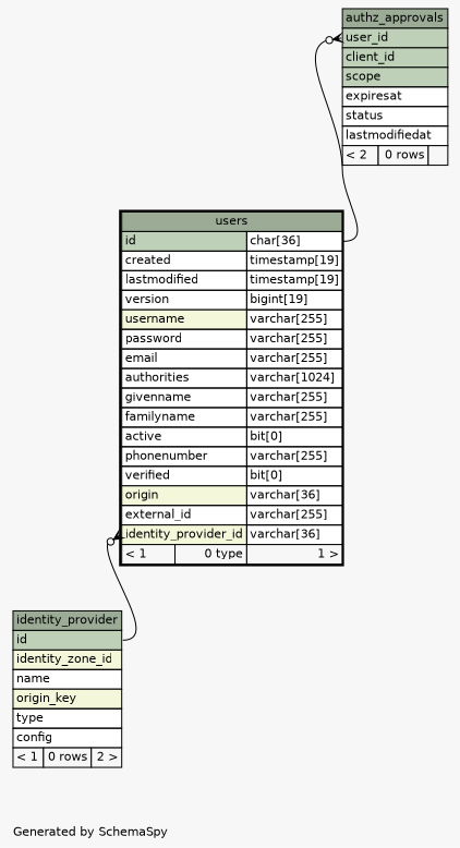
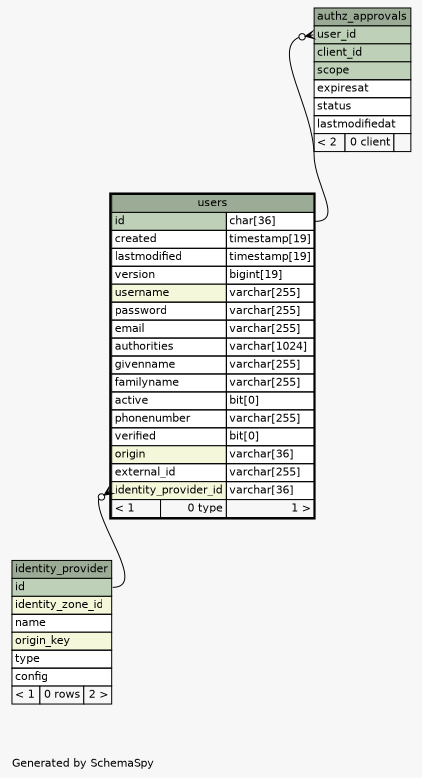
  digraph {
    bgcolor="#f7f7f7"
    fontname=Helvetica
    fontsize=11
    label="\nGenerated by SchemaSpy"
    labeljust=l
    nodesep=0.18
    rankdir=TB
    ranksep=0.46
    node [fontname=Helvetica fontsize=11 shape=plaintext]
    edge [arrowhead=none arrowsize=0.8 arrowtail=crowodot dir=back]
-   n1 [label=<     <TABLE BORDER="0" CELLBORDER="1" CELLSPACING="0" BGCOLOR="#ffffff">       <TR><TD COLSPAN="3" BGCOLOR="#9bab96" ALIGN="CENTER">authz_approvals</TD></TR>       <TR><TD PORT="user_id" COLSPAN="3" BGCOLOR="#bed1b8" ALIGN="LEFT">user_id</TD></TR>       <TR><TD PORT="client_id" COLSPAN="3" BGCOLOR="#bed1b8" ALIGN="LEFT">client_id</TD></TR>       <TR><TD PORT="scope" COLSPAN="3" BGCOLOR="#bed1b8" ALIGN="LEFT">scope</TD></TR>       <TR><TD PORT="expiresat" COLSPAN="3" ALIGN="LEFT">expiresat</TD></TR>       <TR><TD PORT="status" COLSPAN="3" ALIGN="LEFT">status</TD></TR>       <TR><TD PORT="lastmodifiedat" COLSPAN="3" ALIGN="LEFT">lastmodifiedat</TD></TR>       <TR><TD ALIGN="LEFT" BGCOLOR="#f7f7f7">&lt; 2</TD><TD ALIGN="RIGHT" BGCOLOR="#f7f7f7">0 rows</TD><TD ALIGN="RIGHT" BGCOLOR="#f7f7f7">  </TD></TR>     </TABLE>>]
+   n1 [label=<     <TABLE BORDER="0" CELLBORDER="1" CELLSPACING="0" BGCOLOR="#ffffff">       <TR><TD COLSPAN="3" BGCOLOR="#9bab96" ALIGN="CENTER">authz_approvals</TD></TR>       <TR><TD PORT="user_id" COLSPAN="3" BGCOLOR="#bed1b8" ALIGN="LEFT">user_id</TD></TR>       <TR><TD PORT="client_id" COLSPAN="3" BGCOLOR="#bed1b8" ALIGN="LEFT">client_id</TD></TR>       <TR><TD PORT="scope" COLSPAN="3" BGCOLOR="#bed1b8" ALIGN="LEFT">scope</TD></TR>       <TR><TD PORT="expiresat" COLSPAN="3" ALIGN="LEFT">expiresat</TD></TR>       <TR><TD PORT="status" COLSPAN="3" ALIGN="LEFT">status</TD></TR>       <TR><TD PORT="lastmodifiedat" COLSPAN="3" ALIGN="LEFT">lastmodifiedat</TD></TR>       <TR><TD ALIGN="LEFT" BGCOLOR="#f7f7f7">&lt; 2</TD><TD ALIGN="RIGHT" BGCOLOR="#f7f7f7">0 client</TD><TD ALIGN="RIGHT" BGCOLOR="#f7f7f7">  </TD></TR>     </TABLE>>]
    n2 [label=<     <TABLE BORDER="2" CELLBORDER="1" CELLSPACING="0" BGCOLOR="#ffffff">       <TR><TD COLSPAN="3" BGCOLOR="#9bab96" ALIGN="CENTER">users</TD></TR>       <TR><TD PORT="id" COLSPAN="2" BGCOLOR="#bed1b8" ALIGN="LEFT">id</TD><TD PORT="id.type" ALIGN="LEFT">char[36]</TD></TR>       <TR><TD PORT="created" COLSPAN="2" ALIGN="LEFT">created</TD><TD PORT="created.type" ALIGN="LEFT">timestamp[19]</TD></TR>       <TR><TD PORT="lastmodified" COLSPAN="2" ALIGN="LEFT">lastmodified</TD><TD PORT="lastmodified.type" ALIGN="LEFT">timestamp[19]</TD></TR>       <TR><TD PORT="version" COLSPAN="2" ALIGN="LEFT">version</TD><TD PORT="version.type" ALIGN="LEFT">bigint[19]</TD></TR>       <TR><TD PORT="username" COLSPAN="2" BGCOLOR="#f4f7da" ALIGN="LEFT">username</TD><TD PORT="username.type" ALIGN="LEFT">varchar[255]</TD></TR>       <TR><TD PORT="password" COLSPAN="2" ALIGN="LEFT">password</TD><TD PORT="password.type" ALIGN="LEFT">varchar[255]</TD></TR>       <TR><TD PORT="email" COLSPAN="2" ALIGN="LEFT">email</TD><TD PORT="email.type" ALIGN="LEFT">varchar[255]</TD></TR>       <TR><TD PORT="authorities" COLSPAN="2" ALIGN="LEFT">authorities</TD><TD PORT="authorities.type" ALIGN="LEFT">varchar[1024]</TD></TR>       <TR><TD PORT="givenname" COLSPAN="2" ALIGN="LEFT">givenname</TD><TD PORT="givenname.type" ALIGN="LEFT">varchar[255]</TD></TR>       <TR><TD PORT="familyname" COLSPAN="2" ALIGN="LEFT">familyname</TD><TD PORT="familyname.type" ALIGN="LEFT">varchar[255]</TD></TR>       <TR><TD PORT="active" COLSPAN="2" ALIGN="LEFT">active</TD><TD PORT="active.type" ALIGN="LEFT">bit[0]</TD></TR>       <TR><TD PORT="phonenumber" COLSPAN="2" ALIGN="LEFT">phonenumber</TD><TD PORT="phonenumber.type" ALIGN="LEFT">varchar[255]</TD></TR>       <TR><TD PORT="verified" COLSPAN="2" ALIGN="LEFT">verified</TD><TD PORT="verified.type" ALIGN="LEFT">bit[0]</TD></TR>       <TR><TD PORT="origin" COLSPAN="2" BGCOLOR="#f4f7da" ALIGN="LEFT">origin</TD><TD PORT="origin.type" ALIGN="LEFT">varchar[36]</TD></TR>       <TR><TD PORT="external_id" COLSPAN="2" ALIGN="LEFT">external_id</TD><TD PORT="external_id.type" ALIGN="LEFT">varchar[255]</TD></TR>       <TR><TD PORT="identity_provider_id" COLSPAN="2" BGCOLOR="#f4f7da" ALIGN="LEFT">identity_provider_id</TD><TD PORT="identity_provider_id.type" ALIGN="LEFT">varchar[36]</TD></TR>       <TR><TD ALIGN="LEFT" BGCOLOR="#f7f7f7">&lt; 1</TD><TD ALIGN="RIGHT" BGCOLOR="#f7f7f7">0 type</TD><TD ALIGN="RIGHT" BGCOLOR="#f7f7f7">1 &gt;</TD></TR>     </TABLE>>]
    n3 [label=<     <TABLE BORDER="0" CELLBORDER="1" CELLSPACING="0" BGCOLOR="#ffffff">       <TR><TD COLSPAN="3" BGCOLOR="#9bab96" ALIGN="CENTER">identity_provider</TD></TR>       <TR><TD PORT="id" COLSPAN="3" BGCOLOR="#bed1b8" ALIGN="LEFT">id</TD></TR>       <TR><TD PORT="identity_zone_id" COLSPAN="3" BGCOLOR="#f4f7da" ALIGN="LEFT">identity_zone_id</TD></TR>       <TR><TD PORT="name" COLSPAN="3" ALIGN="LEFT">name</TD></TR>       <TR><TD PORT="origin_key" COLSPAN="3" BGCOLOR="#f4f7da" ALIGN="LEFT">origin_key</TD></TR>       <TR><TD PORT="type" COLSPAN="3" ALIGN="LEFT">type</TD></TR>       <TR><TD PORT="config" COLSPAN="3" ALIGN="LEFT">config</TD></TR>       <TR><TD ALIGN="LEFT" BGCOLOR="#f7f7f7">&lt; 1</TD><TD ALIGN="RIGHT" BGCOLOR="#f7f7f7">0 rows</TD><TD ALIGN="RIGHT" BGCOLOR="#f7f7f7">2 &gt;</TD></TR>     </TABLE>>]
    n1 -> n2 [headport="id.type:e" tailport="user_id:w"]
    n2 -> n3 [headport="id:e" tailport="identity_provider_id:w"]
  }
